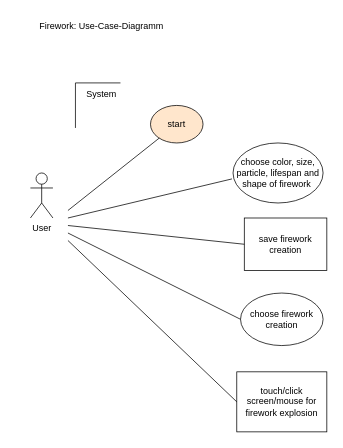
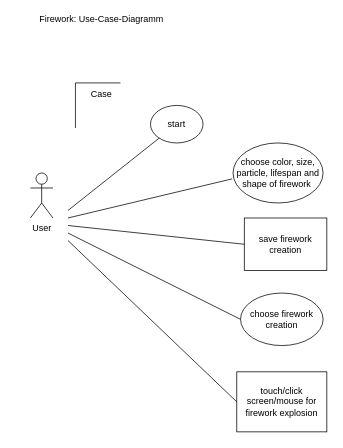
  <mxCell id="0" />
  <mxCell id="1" parent="0" />
  <mxCell id="2" value="User" style="shape=umlActor;verticalLabelPosition=bottom;verticalAlign=top;html=1;outlineConnect=0;" parent="1" vertex="1"><mxGeometry x="40" y="230" width="30" height="60" as="geometry" /></mxCell>
- <mxCell id="3" value="Firework: Use-Case-Diagramm" style="text;html=1;strokeColor=none;fillColor=none;align=center;verticalAlign=middle;whiteSpace=wrap;rounded=0;" parent="1" vertex="1"><mxGeometry x="20" y="20" width="230" height="30" as="geometry" /></mxCell>
+ <mxCell id="3" value="Firework: Use-Case-Diagramm" style="text;html=1;strokeColor=none;fillColor=none;align=center;verticalAlign=middle;whiteSpace=wrap;rounded=0;" parent="1" vertex="1"><mxGeometry x="20" y="10" width="230" height="30" as="geometry" /></mxCell>
  <mxCell id="4" value="" style="endArrow=none;html=1;rounded=0;" parent="1" edge="1"><mxGeometry width="50" height="50" relative="1" as="geometry"><mxPoint x="100" y="170" as="sourcePoint" /><mxPoint x="100" y="110" as="targetPoint" /></mxGeometry></mxCell>
  <mxCell id="5" value="" style="endArrow=none;html=1;rounded=0;" parent="1" edge="1"><mxGeometry width="50" height="50" relative="1" as="geometry"><mxPoint x="160" y="110" as="sourcePoint" /><mxPoint x="100" y="110" as="targetPoint" /></mxGeometry></mxCell>
- <mxCell id="6" value="System" style="text;html=1;strokeColor=none;fillColor=none;align=center;verticalAlign=middle;whiteSpace=wrap;rounded=0;" parent="1" vertex="1"><mxGeometry x="105" y="110" width="60" height="30" as="geometry" /></mxCell>
- <mxCell id="7" value="start" style="ellipse;whiteSpace=wrap;html=1;fillColor=#ffe6cc;" parent="1" vertex="1"><mxGeometry x="200" y="140" width="70" height="50" as="geometry" /></mxCell>
+ <mxCell id="6" value="Case" style="text;html=1;strokeColor=none;fillColor=none;align=center;verticalAlign=middle;whiteSpace=wrap;rounded=0;" parent="1" vertex="1"><mxGeometry x="105" y="110" width="60" height="30" as="geometry" /></mxCell>
+ <mxCell id="7" value="start" style="ellipse;whiteSpace=wrap;html=1;" parent="1" vertex="1"><mxGeometry x="200" y="140" width="70" height="50" as="geometry" /></mxCell>
  <mxCell id="8" value="choose color, size, particle, lifespan and shape of firework&amp;nbsp;" style="ellipse;whiteSpace=wrap;html=1;" parent="1" vertex="1"><mxGeometry x="310" y="190" width="120" height="80" as="geometry" /></mxCell>
  <mxCell id="9" value="touch/click screen/mouse for firework explosion" style="whiteSpace=wrap;html=1;rounded=0;" parent="1" vertex="1"><mxGeometry x="315" y="495" width="120" height="80" as="geometry" /></mxCell>
  <mxCell id="10" value="save firework creation" style="whiteSpace=wrap;html=1;rounded=0;" parent="1" vertex="1"><mxGeometry x="325" y="290" width="110" height="70" as="geometry" /></mxCell>
  <mxCell id="11" value="" style="endArrow=none;html=1;rounded=0;" parent="1" target="7" edge="1"><mxGeometry width="50" height="50" relative="1" as="geometry"><mxPoint x="90" y="280" as="sourcePoint" /><mxPoint x="410" y="270" as="targetPoint" /></mxGeometry></mxCell>
  <mxCell id="12" value="" style="endArrow=none;html=1;rounded=0;entryX=-0.012;entryY=0.599;entryDx=0;entryDy=0;entryPerimeter=0;" parent="1" target="8" edge="1"><mxGeometry width="50" height="50" relative="1" as="geometry"><mxPoint x="90" y="290" as="sourcePoint" /><mxPoint x="300" y="240" as="targetPoint" /></mxGeometry></mxCell>
  <mxCell id="13" value="" style="endArrow=none;html=1;rounded=0;entryX=0;entryY=0.5;entryDx=0;entryDy=0;" parent="1" target="10" edge="1"><mxGeometry width="50" height="50" relative="1" as="geometry"><mxPoint x="90" y="300" as="sourcePoint" /><mxPoint x="410" y="270" as="targetPoint" /></mxGeometry></mxCell>
  <mxCell id="14" value="" style="endArrow=none;html=1;rounded=0;entryX=0;entryY=0.5;entryDx=0;entryDy=0;" parent="1" target="9" edge="1"><mxGeometry width="50" height="50" relative="1" as="geometry"><mxPoint x="90" y="320" as="sourcePoint" /><mxPoint x="310" y="450" as="targetPoint" /></mxGeometry></mxCell>
  <mxCell id="15" value="choose firework creation" style="ellipse;whiteSpace=wrap;html=1;" vertex="1" parent="1"><mxGeometry x="320" y="390" width="110" height="70" as="geometry" /></mxCell>
  <mxCell id="16" value="" style="endArrow=none;html=1;rounded=0;entryX=0;entryY=0.5;entryDx=0;entryDy=0;" edge="1" parent="1" target="15"><mxGeometry width="50" height="50" relative="1" as="geometry"><mxPoint x="90" y="310" as="sourcePoint" /><mxPoint x="335" y="335" as="targetPoint" /></mxGeometry></mxCell>
